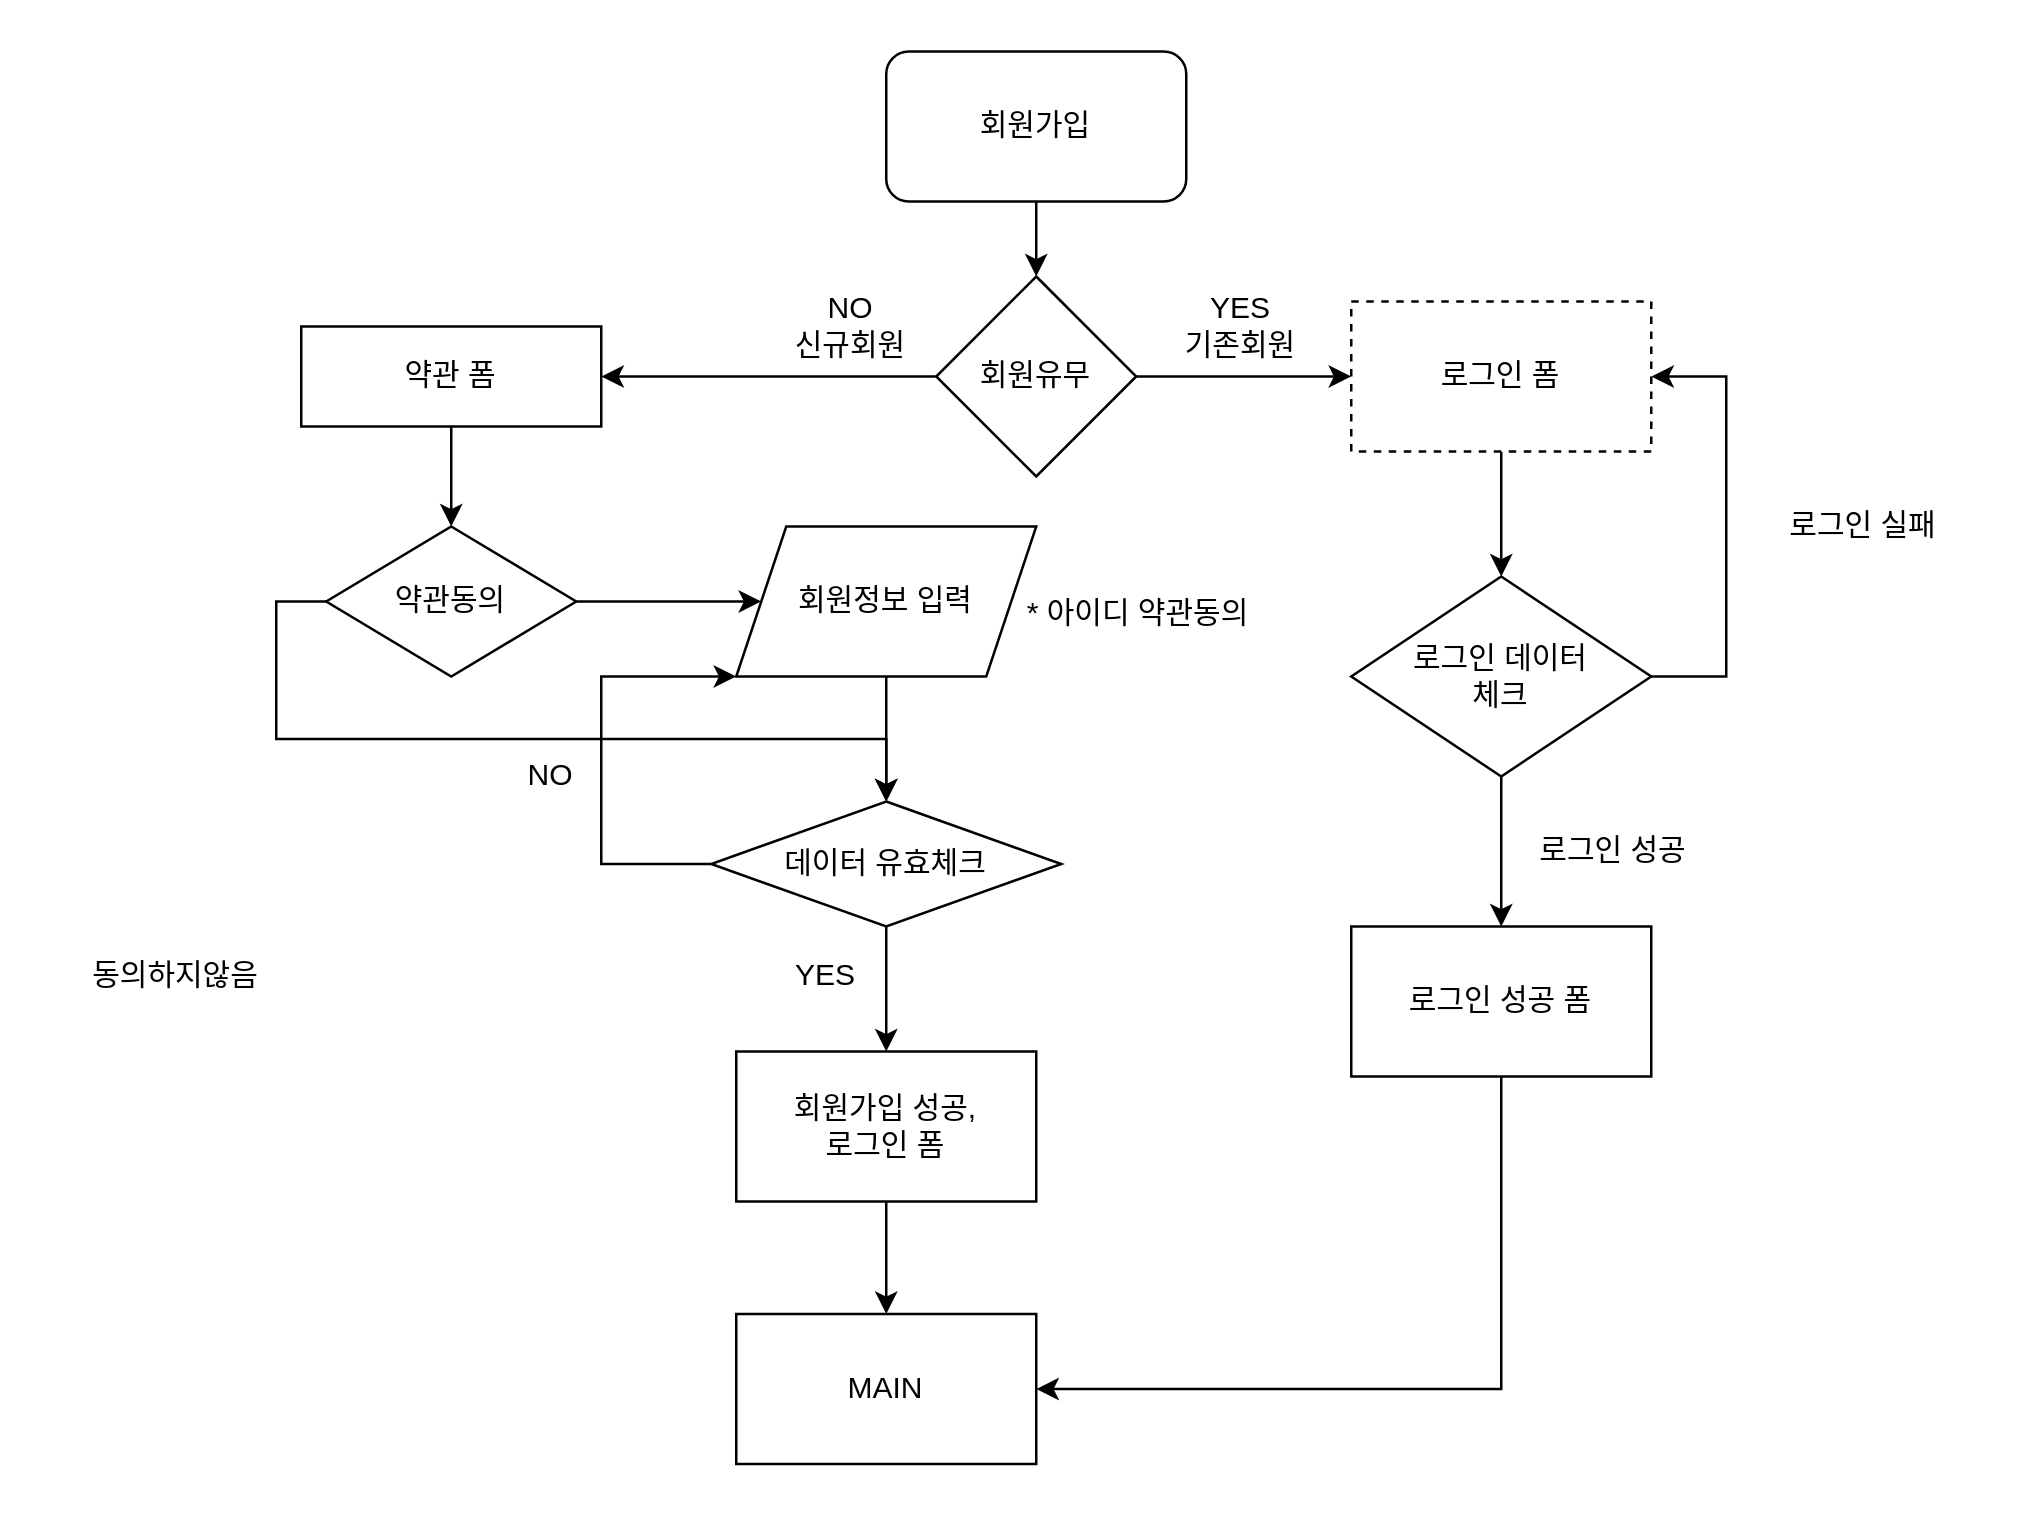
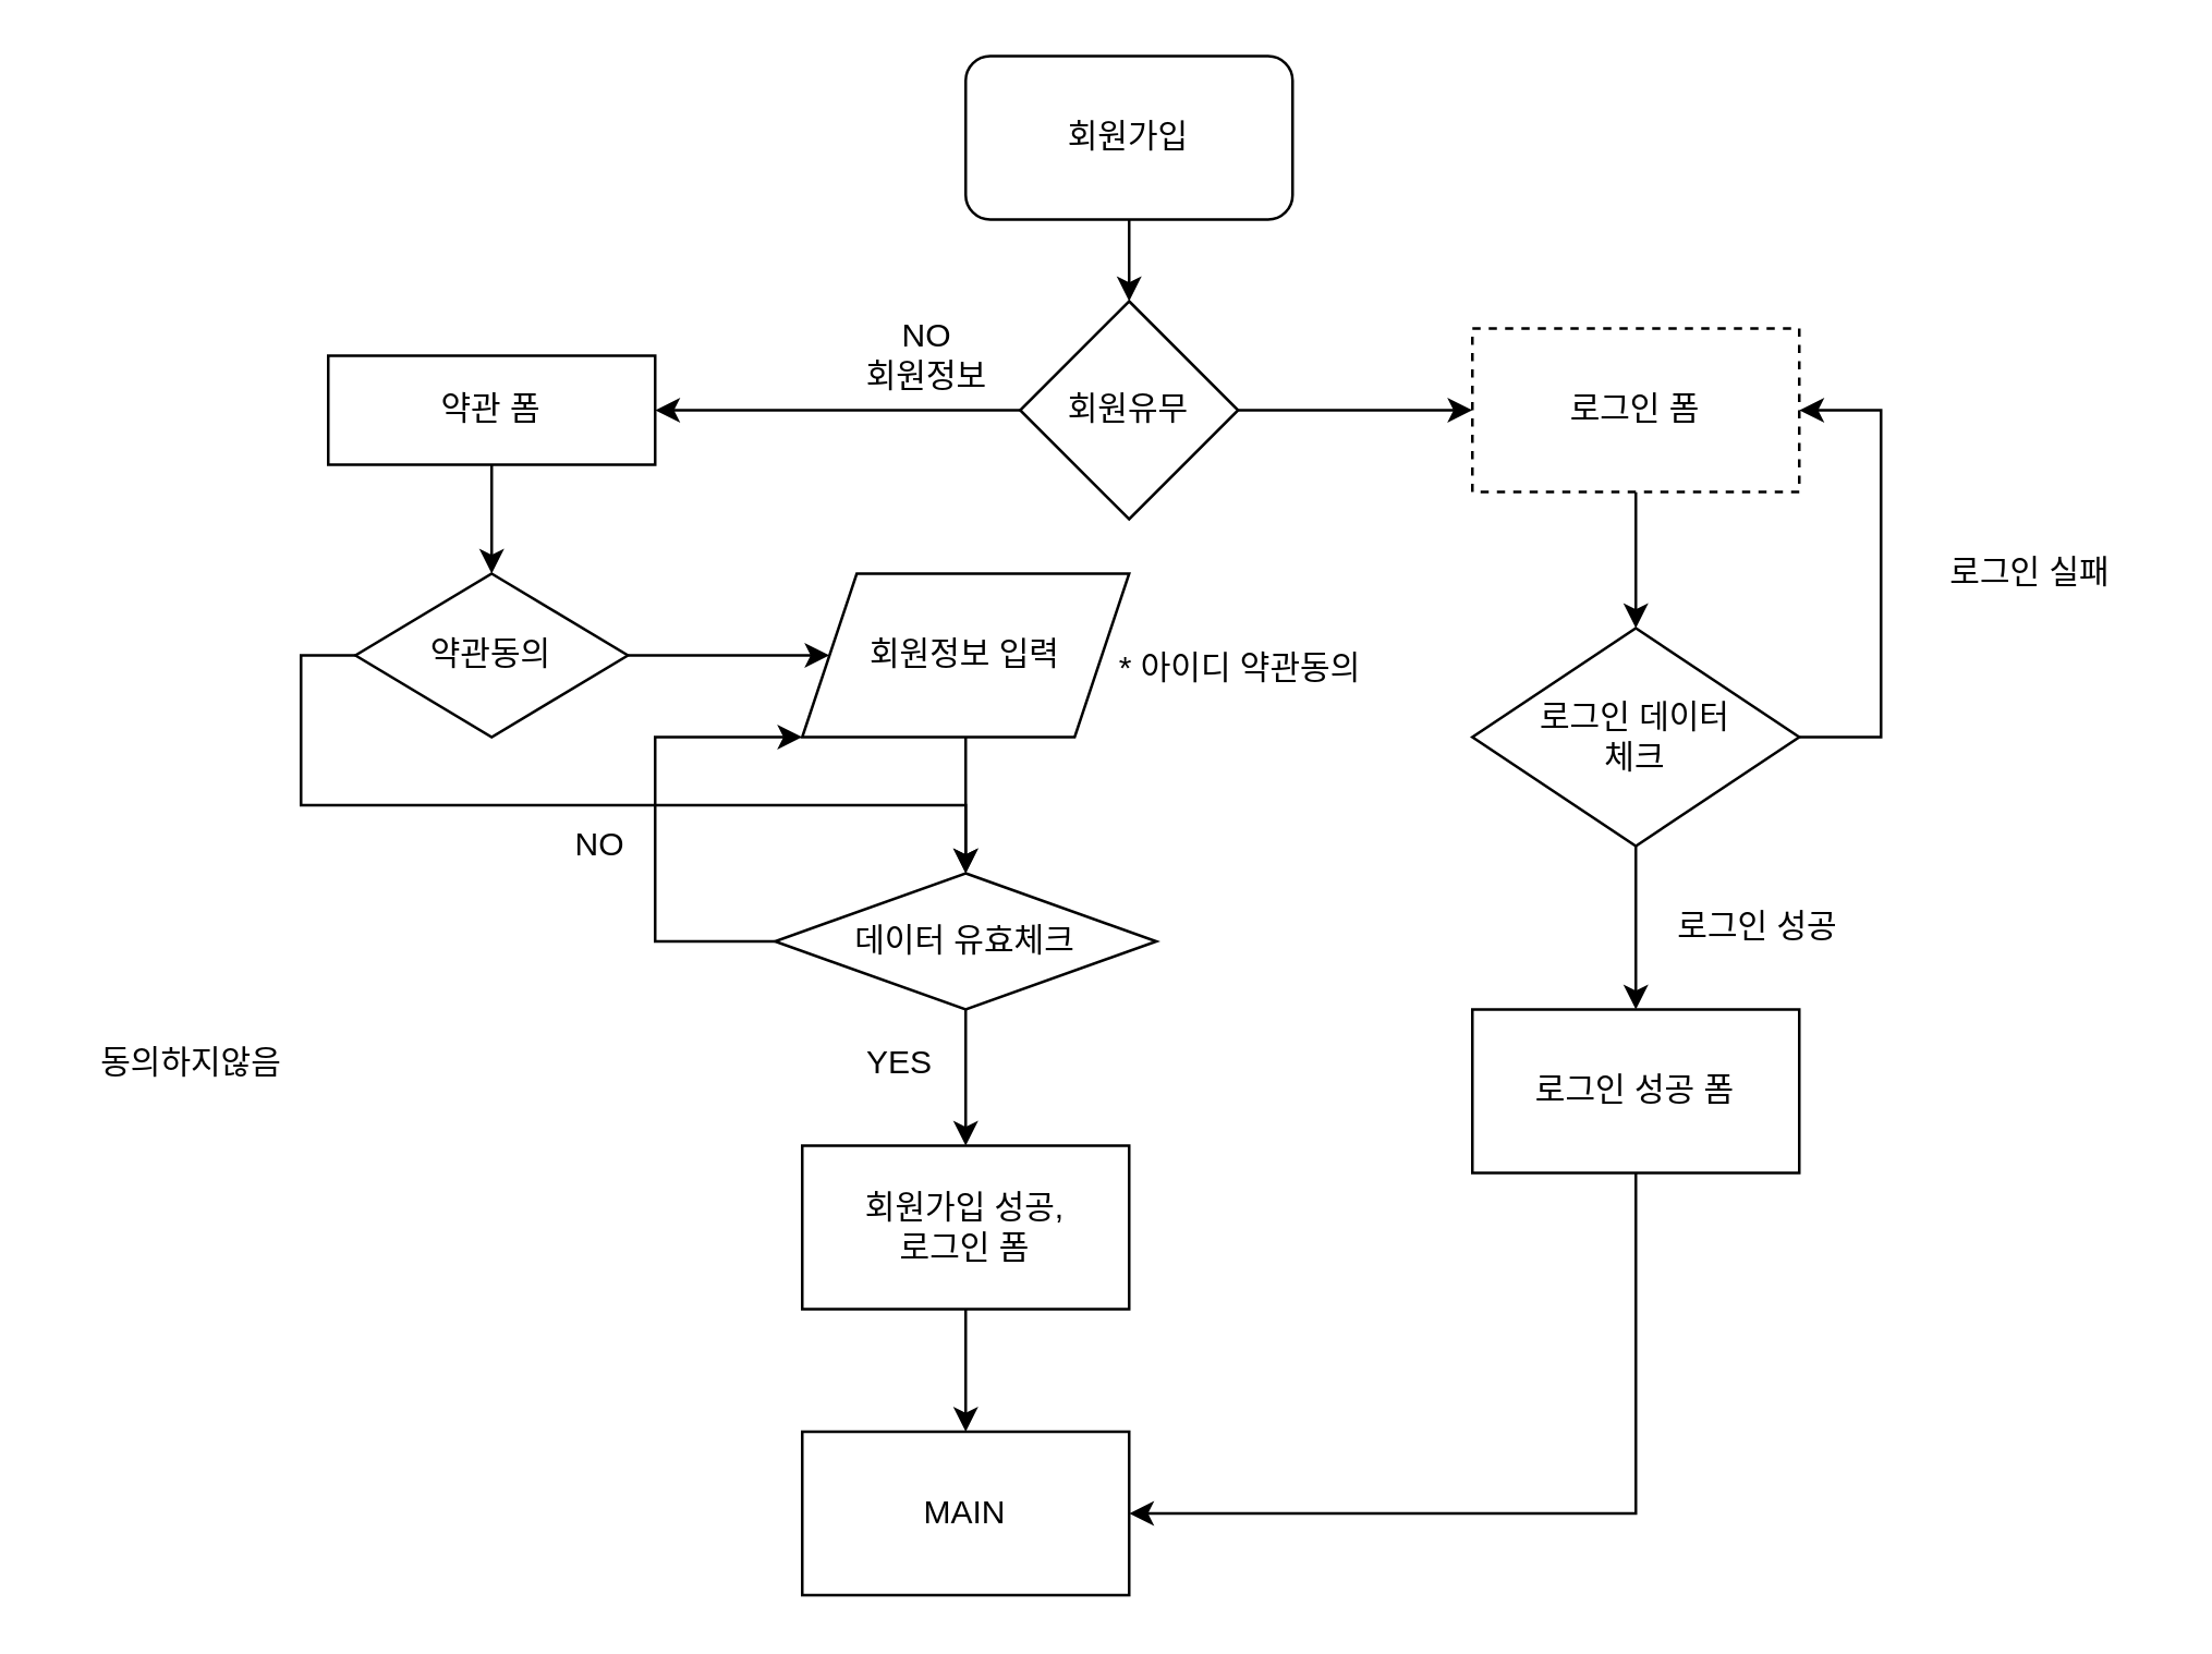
  <mxCell id="0" />
  <mxCell id="1" parent="0" />
  <mxCell id="2" style="edgeStyle=orthogonalEdgeStyle;rounded=0;orthogonalLoop=1;jettySize=auto;html=1;exitX=0.5;exitY=1;exitDx=0;exitDy=0;entryX=0.5;entryY=0;entryDx=0;entryDy=0;" edge="1" parent="1" source="3" target="6"><mxGeometry relative="1" as="geometry" /></mxCell>
  <mxCell id="3" value="회원가입" style="rounded=1;whiteSpace=wrap;html=1;" vertex="1" parent="1"><mxGeometry x="354" y="20" width="120" height="60" as="geometry" /></mxCell>
  <mxCell id="4" style="edgeStyle=orthogonalEdgeStyle;rounded=0;orthogonalLoop=1;jettySize=auto;html=1;exitX=0;exitY=0.5;exitDx=0;exitDy=0;entryX=1;entryY=0.5;entryDx=0;entryDy=0;" edge="1" parent="1" source="6" target="8"><mxGeometry relative="1" as="geometry" /></mxCell>
  <mxCell id="5" style="edgeStyle=orthogonalEdgeStyle;rounded=0;orthogonalLoop=1;jettySize=auto;html=1;exitX=1;exitY=0.5;exitDx=0;exitDy=0;entryX=0;entryY=0.5;entryDx=0;entryDy=0;" edge="1" parent="1" source="6" target="21"><mxGeometry relative="1" as="geometry" /></mxCell>
  <mxCell id="6" value="회원유무" style="rhombus;whiteSpace=wrap;html=1;" vertex="1" parent="1"><mxGeometry x="374" y="110" width="80" height="80" as="geometry" /></mxCell>
  <mxCell id="7" style="edgeStyle=orthogonalEdgeStyle;rounded=0;orthogonalLoop=1;jettySize=auto;html=1;exitX=0.5;exitY=1;exitDx=0;exitDy=0;entryX=0.5;entryY=0;entryDx=0;entryDy=0;" edge="1" parent="1" source="8" target="11"><mxGeometry relative="1" as="geometry" /></mxCell>
  <mxCell id="8" value="약관 폼" style="rounded=0;whiteSpace=wrap;html=1;" vertex="1" parent="1"><mxGeometry x="120" y="130" width="120" height="40" as="geometry" /></mxCell>
  <mxCell id="9" style="edgeStyle=orthogonalEdgeStyle;rounded=0;orthogonalLoop=1;jettySize=auto;html=1;exitX=1;exitY=0.5;exitDx=0;exitDy=0;entryX=0;entryY=0.5;entryDx=0;entryDy=0;" edge="1" parent="1" source="11" target="13"><mxGeometry relative="1" as="geometry" /></mxCell>
  <mxCell id="10" style="edgeStyle=orthogonalEdgeStyle;rounded=0;orthogonalLoop=1;jettySize=auto;html=1;exitX=0;exitY=0.5;exitDx=0;exitDy=0;" edge="1" parent="1" source="11" target="16"><mxGeometry relative="1" as="geometry" /></mxCell>
  <mxCell id="11" value="약관동의" style="rhombus;whiteSpace=wrap;html=1;" vertex="1" parent="1"><mxGeometry x="130" y="210" width="100" height="60" as="geometry" /></mxCell>
  <mxCell id="12" style="edgeStyle=orthogonalEdgeStyle;rounded=0;orthogonalLoop=1;jettySize=auto;html=1;exitX=0.5;exitY=1;exitDx=0;exitDy=0;entryX=0.5;entryY=0;entryDx=0;entryDy=0;" edge="1" parent="1" source="13" target="16"><mxGeometry relative="1" as="geometry" /></mxCell>
  <mxCell id="13" value="회원정보 입력" style="shape=parallelogram;perimeter=parallelogramPerimeter;whiteSpace=wrap;html=1;fixedSize=1;" vertex="1" parent="1"><mxGeometry x="294" y="210" width="120" height="60" as="geometry" /></mxCell>
  <mxCell id="14" style="edgeStyle=orthogonalEdgeStyle;rounded=0;orthogonalLoop=1;jettySize=auto;html=1;exitX=0;exitY=0.5;exitDx=0;exitDy=0;" edge="1" parent="1" source="16" target="13"><mxGeometry relative="1" as="geometry"><mxPoint x="310" y="300" as="targetPoint" /><Array as="points"><mxPoint x="240" y="345" /><mxPoint x="240" y="270" /></Array></mxGeometry></mxCell>
  <mxCell id="15" style="edgeStyle=orthogonalEdgeStyle;rounded=0;orthogonalLoop=1;jettySize=auto;html=1;exitX=0.5;exitY=1;exitDx=0;exitDy=0;entryX=0.5;entryY=0;entryDx=0;entryDy=0;" edge="1" parent="1" source="16" target="18"><mxGeometry relative="1" as="geometry" /></mxCell>
  <mxCell id="16" value="데이터 유효체크" style="rhombus;whiteSpace=wrap;html=1;" vertex="1" parent="1"><mxGeometry x="284" y="320" width="140" height="50" as="geometry" /></mxCell>
  <mxCell id="17" style="edgeStyle=orthogonalEdgeStyle;rounded=0;orthogonalLoop=1;jettySize=auto;html=1;exitX=0.5;exitY=1;exitDx=0;exitDy=0;entryX=0.5;entryY=0;entryDx=0;entryDy=0;" edge="1" parent="1" source="18" target="19"><mxGeometry relative="1" as="geometry" /></mxCell>
  <mxCell id="18" value="회원가입 성공,&lt;br&gt;로그인 폼" style="rounded=0;whiteSpace=wrap;html=1;" vertex="1" parent="1"><mxGeometry x="294" y="420" width="120" height="60" as="geometry" /></mxCell>
  <mxCell id="19" value="MAIN" style="rounded=0;whiteSpace=wrap;html=1;" vertex="1" parent="1"><mxGeometry x="294" y="525" width="120" height="60" as="geometry" /></mxCell>
  <mxCell id="20" style="edgeStyle=orthogonalEdgeStyle;rounded=0;orthogonalLoop=1;jettySize=auto;html=1;exitX=0.5;exitY=1;exitDx=0;exitDy=0;entryX=0.5;entryY=0;entryDx=0;entryDy=0;" edge="1" parent="1" source="21" target="24"><mxGeometry relative="1" as="geometry" /></mxCell>
  <mxCell id="21" value="로그인 폼" style="rounded=0;whiteSpace=wrap;html=1;dashed=1;" vertex="1" parent="1"><mxGeometry x="540" y="120" width="120" height="60" as="geometry" /></mxCell>
  <mxCell id="22" style="edgeStyle=orthogonalEdgeStyle;rounded=0;orthogonalLoop=1;jettySize=auto;html=1;exitX=0.5;exitY=1;exitDx=0;exitDy=0;entryX=0.5;entryY=0;entryDx=0;entryDy=0;" edge="1" parent="1" source="24" target="26"><mxGeometry relative="1" as="geometry" /></mxCell>
  <mxCell id="23" style="edgeStyle=orthogonalEdgeStyle;rounded=0;orthogonalLoop=1;jettySize=auto;html=1;exitX=1;exitY=0.5;exitDx=0;exitDy=0;entryX=1;entryY=0.5;entryDx=0;entryDy=0;" edge="1" parent="1" source="24" target="21"><mxGeometry relative="1" as="geometry"><Array as="points"><mxPoint x="690" y="270" /><mxPoint x="690" y="150" /></Array></mxGeometry></mxCell>
  <mxCell id="24" value="로그인 데이터&lt;br&gt;체크" style="rhombus;whiteSpace=wrap;html=1;" vertex="1" parent="1"><mxGeometry x="540" y="230" width="120" height="80" as="geometry" /></mxCell>
  <mxCell id="25" style="edgeStyle=orthogonalEdgeStyle;rounded=0;orthogonalLoop=1;jettySize=auto;html=1;exitX=0.5;exitY=1;exitDx=0;exitDy=0;entryX=1;entryY=0.5;entryDx=0;entryDy=0;" edge="1" parent="1" source="26" target="19"><mxGeometry relative="1" as="geometry" /></mxCell>
  <mxCell id="26" value="로그인 성공 폼" style="rounded=0;whiteSpace=wrap;html=1;" vertex="1" parent="1"><mxGeometry x="540" y="370" width="120" height="60" as="geometry" /></mxCell>
- <mxCell id="27" value="YES&lt;br&gt;기존회원" style="text;html=1;strokeColor=none;fillColor=none;align=center;verticalAlign=middle;whiteSpace=wrap;rounded=0;" vertex="1" parent="1"><mxGeometry x="468" y="120" width="56" height="20" as="geometry" /></mxCell>
- <mxCell id="28" value="NO&lt;br&gt;신규회원" style="text;html=1;strokeColor=none;fillColor=none;align=center;verticalAlign=middle;whiteSpace=wrap;rounded=0;" vertex="1" parent="1"><mxGeometry x="310" y="120" width="60" height="20" as="geometry" /></mxCell>
+ <mxCell id="28" value="NO&lt;br&gt;회원정보" style="text;html=1;strokeColor=none;fillColor=none;align=center;verticalAlign=middle;whiteSpace=wrap;rounded=0;" vertex="1" parent="1"><mxGeometry x="310" y="120" width="60" height="20" as="geometry" /></mxCell>
  <mxCell id="29" value="* 아이디 약관동의" style="text;html=1;strokeColor=none;fillColor=none;align=center;verticalAlign=middle;whiteSpace=wrap;rounded=0;" vertex="1" parent="1"><mxGeometry x="400" y="220" width="110" height="50" as="geometry" /></mxCell>
  <mxCell id="30" value="NO" style="text;html=1;strokeColor=none;fillColor=none;align=center;verticalAlign=middle;whiteSpace=wrap;rounded=0;" vertex="1" parent="1"><mxGeometry x="200" y="300" width="40" height="20" as="geometry" /></mxCell>
  <mxCell id="31" value="YES" style="text;html=1;strokeColor=none;fillColor=none;align=center;verticalAlign=middle;whiteSpace=wrap;rounded=0;" vertex="1" parent="1"><mxGeometry x="310" y="380" width="40" height="20" as="geometry" /></mxCell>
  <mxCell id="32" value="동의하지않음" style="text;html=1;strokeColor=none;fillColor=none;align=center;verticalAlign=middle;whiteSpace=wrap;rounded=0;" vertex="1" parent="1"><mxGeometry x="20" y="380" width="100" height="20" as="geometry" /></mxCell>
  <mxCell id="33" value="로그인 실패" style="text;html=1;strokeColor=none;fillColor=none;align=center;verticalAlign=middle;whiteSpace=wrap;rounded=0;" vertex="1" parent="1"><mxGeometry x="700" y="200" width="90" height="20" as="geometry" /></mxCell>
  <mxCell id="34" value="로그인 성공" style="text;html=1;strokeColor=none;fillColor=none;align=center;verticalAlign=middle;whiteSpace=wrap;rounded=0;" vertex="1" parent="1"><mxGeometry x="600" y="330" width="90" height="20" as="geometry" /></mxCell>
